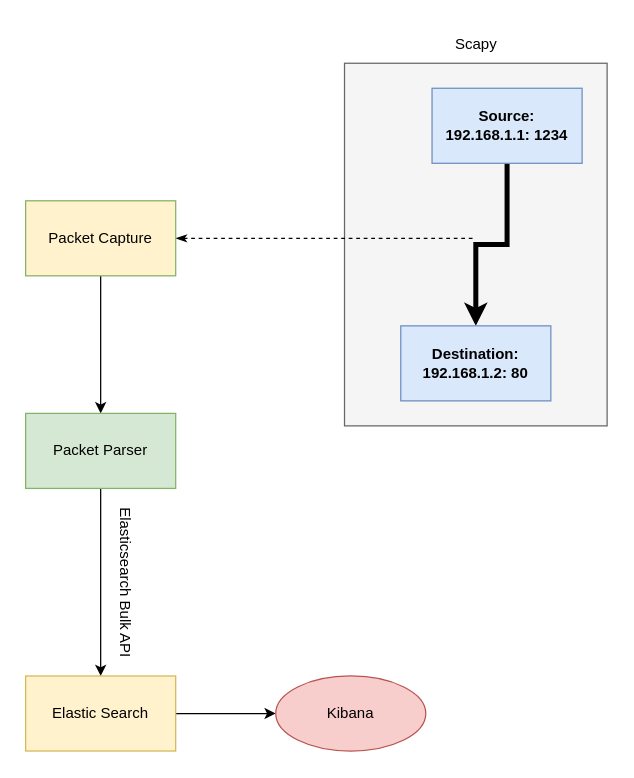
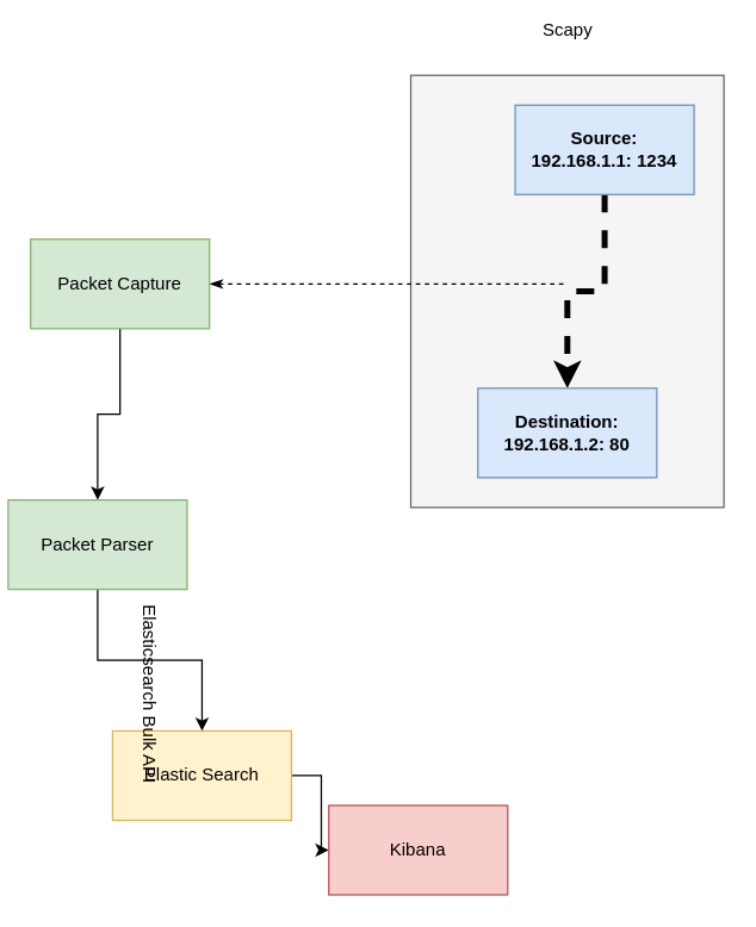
  <mxCell id="0" />
  <mxCell id="1" parent="0" />
  <mxCell id="2" value="" style="group" vertex="1" connectable="0" parent="1"><mxGeometry x="275" y="50" width="210" height="290" as="geometry" /></mxCell>
  <mxCell id="3" value="" style="rounded=0;whiteSpace=wrap;html=1;fillColor=#f5f5f5;fontColor=#333333;strokeColor=#666666;" vertex="1" parent="2"><mxGeometry width="210" height="290" as="geometry" /></mxCell>
- <mxCell id="4" value="" style="edgeStyle=orthogonalEdgeStyle;rounded=0;orthogonalLoop=1;jettySize=auto;html=1;strokeWidth=4;" edge="1" parent="2" source="6" target="7"><mxGeometry relative="1" as="geometry" /></mxCell>
+ <mxCell id="4" value="" style="edgeStyle=orthogonalEdgeStyle;rounded=0;orthogonalLoop=1;jettySize=auto;html=1;strokeWidth=4;dashed=1;" edge="1" parent="2" source="6" target="7"><mxGeometry relative="1" as="geometry" /></mxCell>
  <mxCell id="5" value="" style="endArrow=none;startArrow=classicThin;html=1;rounded=0;exitX=1;exitY=0.5;exitDx=0;exitDy=0;startFill=1;endFill=0;dashed=1;" edge="1" parent="2" source="10"><mxGeometry width="50" height="50" relative="1" as="geometry"><mxPoint x="-65" y="370" as="sourcePoint" /><mxPoint x="105" y="140" as="targetPoint" /></mxGeometry></mxCell>
  <mxCell id="6" value="&lt;b&gt;Source: &lt;br&gt;192.168.1.1: 1234&lt;/b&gt;" style="rounded=0;whiteSpace=wrap;html=1;fillColor=#dae8fc;strokeColor=#6c8ebf;" vertex="1" parent="1"><mxGeometry x="345" y="70" width="120" height="60" as="geometry" /></mxCell>
  <mxCell id="7" value="&lt;b&gt;Destination: 192.168.1.2: 80&lt;/b&gt;" style="whiteSpace=wrap;html=1;rounded=0;fillColor=#dae8fc;strokeColor=#6c8ebf;" vertex="1" parent="1"><mxGeometry x="320" y="260" width="120" height="60" as="geometry" /></mxCell>
- <mxCell id="8" value="Scapy" style="text;html=1;align=center;verticalAlign=middle;resizable=0;points=[];autosize=1;strokeColor=none;fillColor=none;" vertex="1" parent="1"><mxGeometry x="350" y="20" width="60" height="30" as="geometry" /></mxCell>
+ <mxCell id="8" value="Scapy" style="text;html=1;align=center;verticalAlign=middle;resizable=0;points=[];autosize=1;strokeColor=none;fillColor=none;" vertex="1" parent="1"><mxGeometry x="350" y="5" width="60" height="30" as="geometry" /></mxCell>
  <mxCell id="9" value="" style="edgeStyle=orthogonalEdgeStyle;rounded=0;orthogonalLoop=1;jettySize=auto;html=1;" edge="1" parent="1" source="10" target="12"><mxGeometry relative="1" as="geometry" /></mxCell>
- <mxCell id="10" value="Packet Capture" style="rounded=0;whiteSpace=wrap;html=1;fillColor=#fff2cc;strokeColor=#82b366;" vertex="1" parent="1"><mxGeometry x="20" y="160" width="120" height="60" as="geometry" /></mxCell>
+ <mxCell id="10" value="Packet Capture" style="rounded=0;whiteSpace=wrap;html=1;fillColor=#d5e8d4;strokeColor=#82b366;" vertex="1" parent="1"><mxGeometry x="20" y="160" width="120" height="60" as="geometry" /></mxCell>
  <mxCell id="11" value="" style="edgeStyle=orthogonalEdgeStyle;rounded=0;orthogonalLoop=1;jettySize=auto;html=1;" edge="1" parent="1" source="12" target="14"><mxGeometry relative="1" as="geometry" /></mxCell>
- <mxCell id="12" value="Packet Parser" style="rounded=0;whiteSpace=wrap;html=1;fillColor=#d5e8d4;strokeColor=#82b366;" vertex="1" parent="1"><mxGeometry x="20" y="330" width="120" height="60" as="geometry" /></mxCell>
+ <mxCell id="12" value="Packet Parser" style="rounded=0;whiteSpace=wrap;html=1;fillColor=#d5e8d4;strokeColor=#82b366;" vertex="1" parent="1"><mxGeometry x="5" y="335" width="120" height="60" as="geometry" /></mxCell>
  <mxCell id="13" value="" style="edgeStyle=orthogonalEdgeStyle;rounded=0;orthogonalLoop=1;jettySize=auto;html=1;" edge="1" parent="1" source="14" target="16"><mxGeometry relative="1" as="geometry" /></mxCell>
- <mxCell id="14" value="Elastic Search" style="rounded=0;whiteSpace=wrap;html=1;fillColor=#fff2cc;strokeColor=#d6b656;" vertex="1" parent="1"><mxGeometry x="20" y="540" width="120" height="60" as="geometry" /></mxCell>
+ <mxCell id="14" value="Elastic Search" style="rounded=0;whiteSpace=wrap;html=1;fillColor=#fff2cc;strokeColor=#d6b656;" vertex="1" parent="1"><mxGeometry x="75" y="490" width="120" height="60" as="geometry" /></mxCell>
  <mxCell id="15" value="Elasticsearch Bulk API" style="text;html=1;align=center;verticalAlign=middle;resizable=0;points=[];autosize=1;strokeColor=none;fillColor=none;rotation=90;" vertex="1" parent="1"><mxGeometry x="30" y="450" width="140" height="30" as="geometry" /></mxCell>
- <mxCell id="16" value="Kibana" style="ellipse;whiteSpace=wrap;html=1;fillColor=#f8cecc;strokeColor=#b85450;" vertex="1" parent="1"><mxGeometry x="220" y="540" width="120" height="60" as="geometry" /></mxCell>
+ <mxCell id="16" value="Kibana" style="rounded=0;whiteSpace=wrap;html=1;fillColor=#f8cecc;strokeColor=#b85450;" vertex="1" parent="1"><mxGeometry x="220" y="540" width="120" height="60" as="geometry" /></mxCell>
